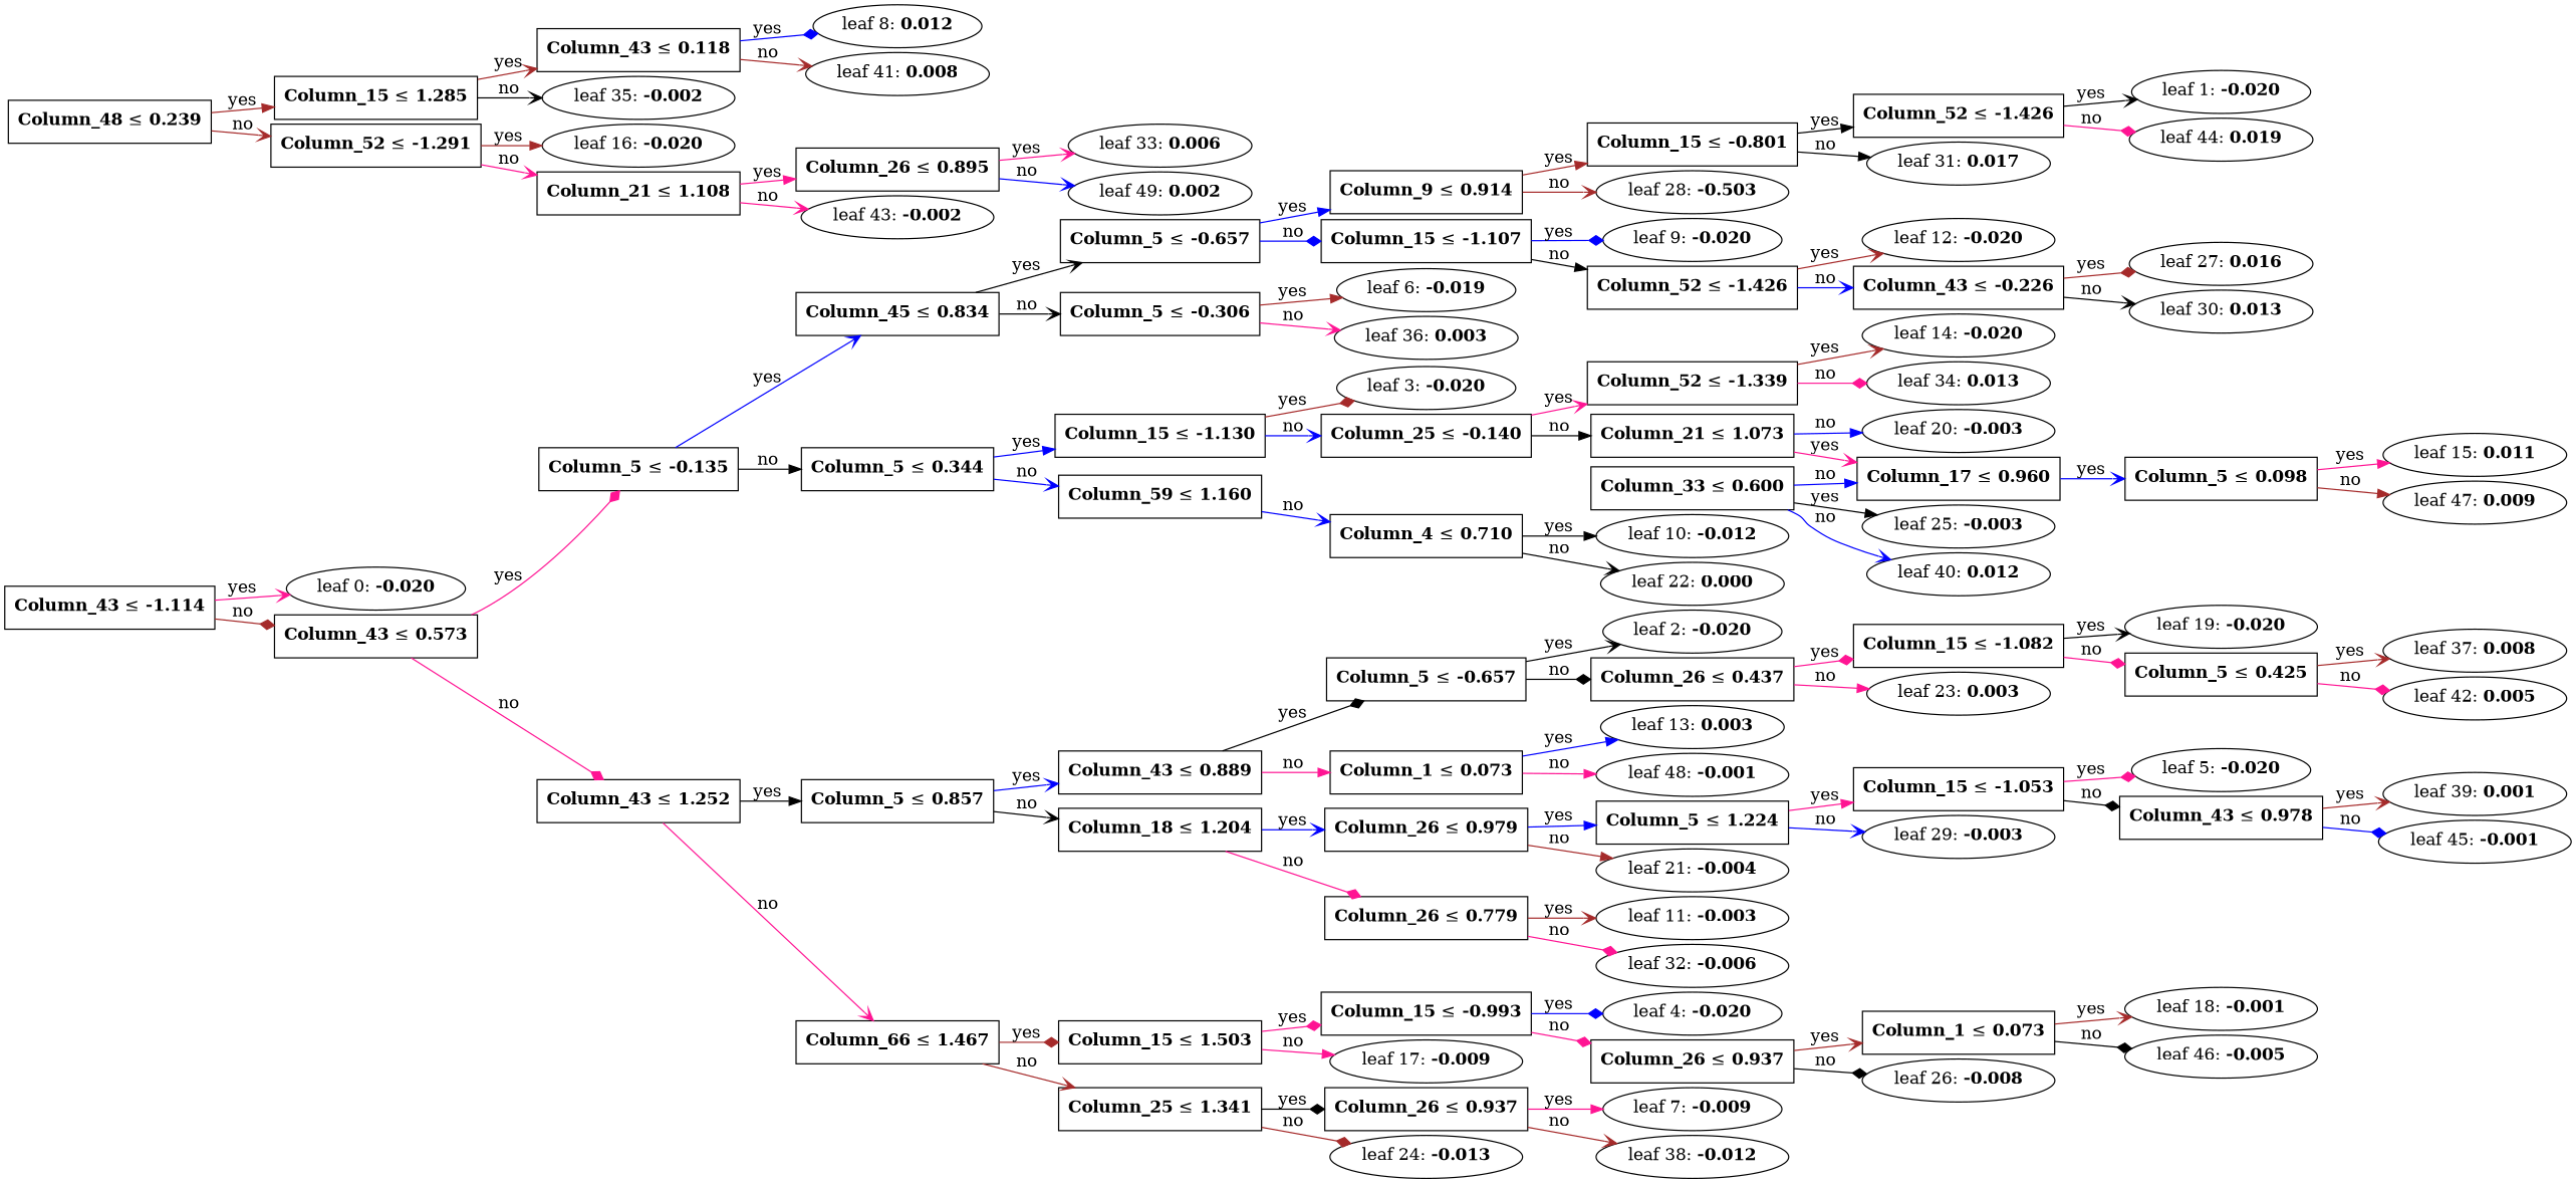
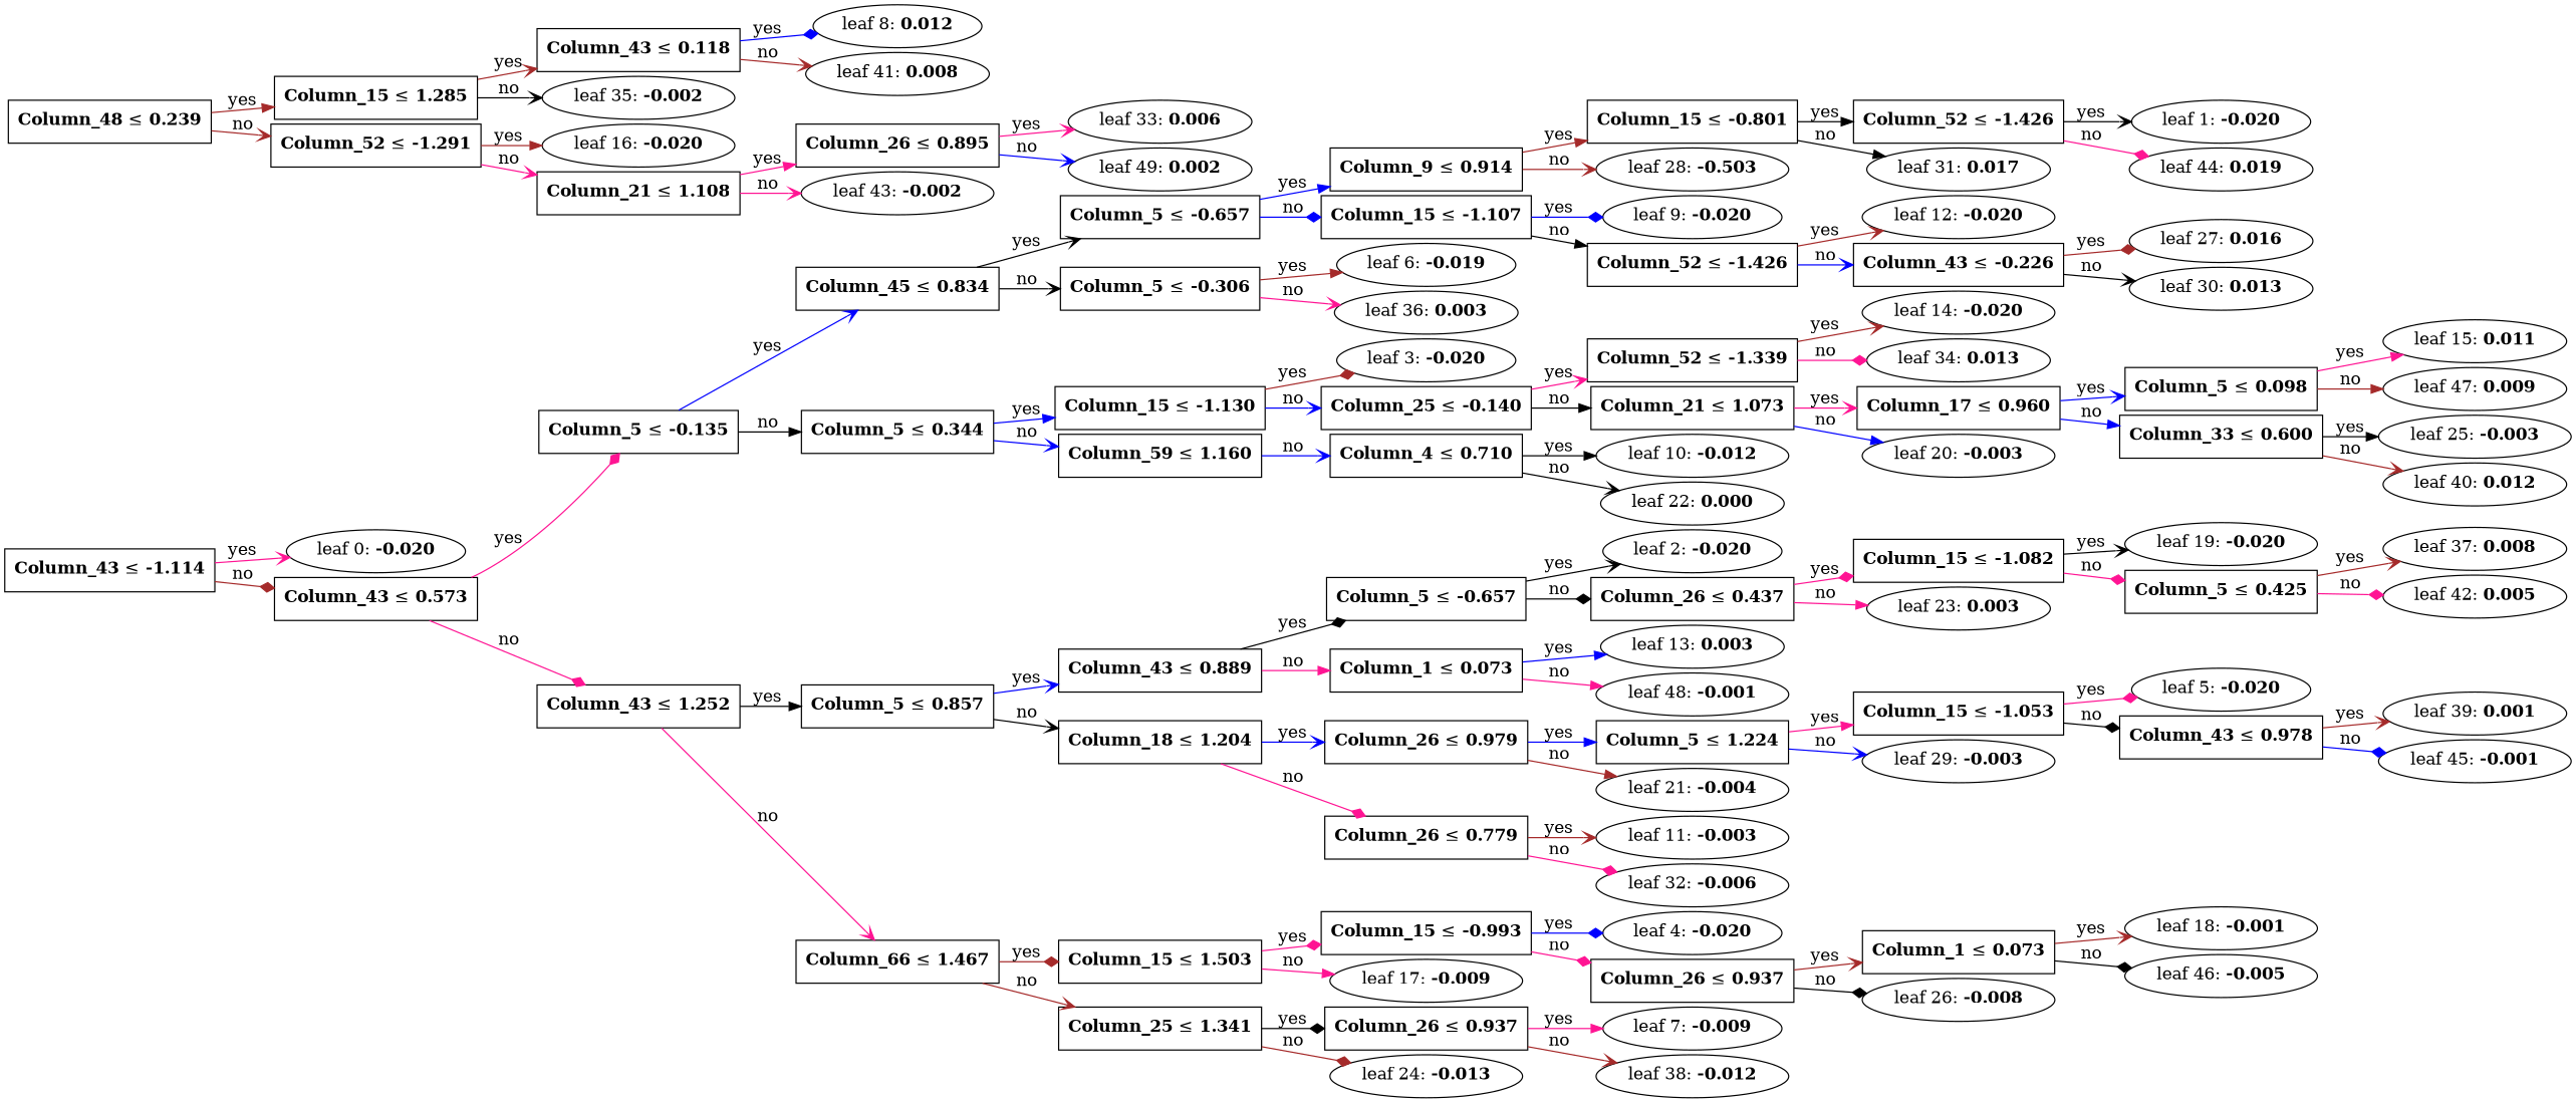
  digraph {
    nodesep=0.05
    rankdir=LR
    ranksep=0.3
    edge [arrowhead=vee color=deeppink]
    n1 [fillcolor=white label=<<B>Column_43</B> &#8804; <B>-1.114</B>> shape=rectangle]
    n2 [label=<leaf 0: <B>-0.020</B>>]
    n3 [fillcolor=white label=<<B>Column_43</B> &#8804; <B>0.573</B>> shape=rectangle]
    n4 [fillcolor=white label=<<B>Column_5</B> &#8804; <B>-0.135</B>> shape=rectangle]
    n5 [fillcolor=white label=<<B>Column_43</B> &#8804; <B>1.252</B>> shape=rectangle]
    n6 [fillcolor=white label=<<B>Column_45</B> &#8804; <B>0.834</B>> shape=rectangle]
    n7 [fillcolor=white label=<<B>Column_5</B> &#8804; <B>0.344</B>> shape=rectangle]
    n8 [fillcolor=white label=<<B>Column_5</B> &#8804; <B>0.857</B>> shape=rectangle]
    n9 [fillcolor=white label=<<B>Column_66</B> &#8804; <B>1.467</B>> shape=rectangle]
    n10 [fillcolor=white label=<<B>Column_5</B> &#8804; <B>-0.657</B>> shape=rectangle]
    n11 [fillcolor=white label=<<B>Column_5</B> &#8804; <B>-0.306</B>> shape=rectangle]
    n12 [fillcolor=white label=<<B>Column_15</B> &#8804; <B>-1.130</B>> shape=rectangle]
    n13 [fillcolor=white label=<<B>Column_59</B> &#8804; <B>1.160</B>> shape=rectangle]
    n14 [fillcolor=white label=<<B>Column_9</B> &#8804; <B>0.914</B>> shape=rectangle]
    n15 [fillcolor=white label=<<B>Column_15</B> &#8804; <B>-1.107</B>> shape=rectangle]
    n16 [label=<leaf 6: <B>-0.019</B>>]
    n17 [label=<leaf 36: <B>0.003</B>>]
    n18 [fillcolor=white label=<<B>Column_15</B> &#8804; <B>-0.801</B>> shape=rectangle]
    n19 [label=<leaf 28: <B>-0.503</B>>]
    n20 [label=<leaf 9: <B>-0.020</B>>]
    n21 [fillcolor=white label=<<B>Column_52</B> &#8804; <B>-1.426</B>> shape=rectangle]
    n22 [fillcolor=white label=<<B>Column_52</B> &#8804; <B>-1.426</B>> shape=rectangle]
    n23 [label=<leaf 31: <B>0.017</B>>]
    n24 [label=<leaf 1: <B>-0.020</B>>]
    n25 [label=<leaf 44: <B>0.019</B>>]
    n26 [label=<leaf 12: <B>-0.020</B>>]
    n27 [fillcolor=white label=<<B>Column_43</B> &#8804; <B>-0.226</B>> shape=rectangle]
    n28 [label=<leaf 27: <B>0.016</B>>]
    n29 [label=<leaf 30: <B>0.013</B>>]
    n30 [label=<leaf 3: <B>-0.020</B>>]
    n31 [fillcolor=white label=<<B>Column_25</B> &#8804; <B>-0.140</B>> shape=rectangle]
    n32 [fillcolor=white label=<<B>Column_4</B> &#8804; <B>0.710</B>> shape=rectangle]
    n33 [fillcolor=white label=<<B>Column_52</B> &#8804; <B>-1.339</B>> shape=rectangle]
    n34 [fillcolor=white label=<<B>Column_21</B> &#8804; <B>1.073</B>> shape=rectangle]
    n35 [label=<leaf 14: <B>-0.020</B>>]
    n36 [label=<leaf 34: <B>0.013</B>>]
    n37 [fillcolor=white label=<<B>Column_17</B> &#8804; <B>0.960</B>> shape=rectangle]
    n38 [label=<leaf 20: <B>-0.003</B>>]
    n39 [fillcolor=white label=<<B>Column_5</B> &#8804; <B>0.098</B>> shape=rectangle]
    n40 [fillcolor=white label=<<B>Column_33</B> &#8804; <B>0.600</B>> shape=rectangle]
    n41 [label=<leaf 15: <B>0.011</B>>]
    n42 [label=<leaf 47: <B>0.009</B>>]
    n43 [label=<leaf 25: <B>-0.003</B>>]
    n44 [label=<leaf 40: <B>0.012</B>>]
    n45 [fillcolor=white label=<<B>Column_48</B> &#8804; <B>0.239</B>> shape=rectangle]
    n46 [fillcolor=white label=<<B>Column_15</B> &#8804; <B>1.285</B>> shape=rectangle]
    n47 [fillcolor=white label=<<B>Column_52</B> &#8804; <B>-1.291</B>> shape=rectangle]
    n48 [label=<leaf 10: <B>-0.012</B>>]
    n49 [label=<leaf 22: <B>0.000</B>>]
    n50 [fillcolor=white label=<<B>Column_43</B> &#8804; <B>0.118</B>> shape=rectangle]
    n51 [label=<leaf 35: <B>-0.002</B>>]
    n52 [label=<leaf 16: <B>-0.020</B>>]
    n53 [fillcolor=white label=<<B>Column_21</B> &#8804; <B>1.108</B>> shape=rectangle]
    n54 [label=<leaf 8: <B>0.012</B>>]
    n55 [label=<leaf 41: <B>0.008</B>>]
    n56 [fillcolor=white label=<<B>Column_26</B> &#8804; <B>0.895</B>> shape=rectangle]
    n57 [label=<leaf 43: <B>-0.002</B>>]
    n58 [label=<leaf 33: <B>0.006</B>>]
    n59 [label=<leaf 49: <B>0.002</B>>]
    n60 [fillcolor=white label=<<B>Column_43</B> &#8804; <B>0.889</B>> shape=rectangle]
    n61 [fillcolor=white label=<<B>Column_18</B> &#8804; <B>1.204</B>> shape=rectangle]
    n62 [fillcolor=white label=<<B>Column_15</B> &#8804; <B>1.503</B>> shape=rectangle]
    n63 [fillcolor=white label=<<B>Column_25</B> &#8804; <B>1.341</B>> shape=rectangle]
    n64 [fillcolor=white label=<<B>Column_5</B> &#8804; <B>-0.657</B>> shape=rectangle]
    n65 [fillcolor=white label=<<B>Column_1</B> &#8804; <B>0.073</B>> shape=rectangle]
    n66 [fillcolor=white label=<<B>Column_26</B> &#8804; <B>0.979</B>> shape=rectangle]
    n67 [fillcolor=white label=<<B>Column_26</B> &#8804; <B>0.779</B>> shape=rectangle]
    n68 [label=<leaf 2: <B>-0.020</B>>]
    n69 [fillcolor=white label=<<B>Column_26</B> &#8804; <B>0.437</B>> shape=rectangle]
    n70 [label=<leaf 13: <B>0.003</B>>]
    n71 [label=<leaf 48: <B>-0.001</B>>]
    n72 [fillcolor=white label=<<B>Column_15</B> &#8804; <B>-1.082</B>> shape=rectangle]
    n73 [label=<leaf 23: <B>0.003</B>>]
    n74 [label=<leaf 19: <B>-0.020</B>>]
    n75 [fillcolor=white label=<<B>Column_5</B> &#8804; <B>0.425</B>> shape=rectangle]
    n76 [label=<leaf 37: <B>0.008</B>>]
    n77 [label=<leaf 42: <B>0.005</B>>]
    n78 [fillcolor=white label=<<B>Column_5</B> &#8804; <B>1.224</B>> shape=rectangle]
    n79 [label=<leaf 21: <B>-0.004</B>>]
    n80 [label=<leaf 11: <B>-0.003</B>>]
    n81 [label=<leaf 32: <B>-0.006</B>>]
    n82 [fillcolor=white label=<<B>Column_15</B> &#8804; <B>-1.053</B>> shape=rectangle]
    n83 [label=<leaf 29: <B>-0.003</B>>]
    n84 [label=<leaf 5: <B>-0.020</B>>]
    n85 [fillcolor=white label=<<B>Column_43</B> &#8804; <B>0.978</B>> shape=rectangle]
    n86 [label=<leaf 39: <B>0.001</B>>]
    n87 [label=<leaf 45: <B>-0.001</B>>]
    n88 [fillcolor=white label=<<B>Column_15</B> &#8804; <B>-0.993</B>> shape=rectangle]
    n89 [label=<leaf 17: <B>-0.009</B>>]
    n90 [fillcolor=white label=<<B>Column_26</B> &#8804; <B>0.937</B>> shape=rectangle]
    n91 [label=<leaf 24: <B>-0.013</B>>]
    n92 [label=<leaf 4: <B>-0.020</B>>]
    n93 [fillcolor=white label=<<B>Column_26</B> &#8804; <B>0.937</B>> shape=rectangle]
    n94 [fillcolor=white label=<<B>Column_1</B> &#8804; <B>0.073</B>> shape=rectangle]
    n95 [label=<leaf 26: <B>-0.008</B>>]
    n96 [label=<leaf 18: <B>-0.001</B>>]
    n97 [label=<leaf 46: <B>-0.005</B>>]
    n98 [label=<leaf 7: <B>-0.009</B>>]
    n99 [label=<leaf 38: <B>-0.012</B>>]
    n1 -> n2 [label=yes]
    n1 -> n3 [arrowhead=diamond color=brown label=no]
    n3 -> n4 [arrowhead=diamond label=yes]
    n3 -> n5 [arrowhead=diamond label=no]
    n4 -> n6 [color=blue label=yes]
    n4 -> n7 [arrowhead=normal color=black label=no]
    n5 -> n8 [arrowhead=normal color=black label=yes]
    n5 -> n9 [label=no]
    n6 -> n10 [color=black label=yes]
    n6 -> n11 [color=black label=no]
    n7 -> n12 [arrowhead=normal color=blue label=yes]
    n7 -> n13 [color=blue label=no]
    n8 -> n60 [color=blue label=yes]
    n8 -> n61 [color=black label=no]
    n9 -> n62 [arrowhead=diamond color=brown label=yes]
    n9 -> n63 [color=brown label=no]
    n10 -> n14 [arrowhead=normal color=blue label=yes]
    n10 -> n15 [arrowhead=diamond color=blue label=no]
    n11 -> n16 [arrowhead=normal color=brown label=yes]
    n11 -> n17 [label=no]
    n12 -> n30 [arrowhead=diamond color=brown label=yes]
    n12 -> n31 [color=blue label=no]
    n13 -> n32 [color=blue label=no]
    n14 -> n18 [arrowhead=normal color=brown label=yes]
    n14 -> n19 [color=brown label=no]
    n15 -> n20 [arrowhead=diamond color=blue label=yes]
    n15 -> n21 [arrowhead=normal color=black label=no]
    n18 -> n22 [arrowhead=normal color=black label=yes]
    n18 -> n23 [arrowhead=normal color=black label=no]
    n21 -> n26 [color=brown label=yes]
    n21 -> n27 [color=blue label=no]
    n22 -> n24 [color=black label=yes]
    n22 -> n25 [arrowhead=diamond label=no]
    n27 -> n28 [arrowhead=diamond color=brown label=yes]
    n27 -> n29 [color=black label=no]
    n31 -> n33 [label=yes]
    n31 -> n34 [arrowhead=normal color=black label=no]
    n32 -> n48 [arrowhead=normal color=black label=yes]
    n32 -> n49 [color=black label=no]
    n33 -> n35 [color=brown label=yes]
    n33 -> n36 [arrowhead=diamond label=no]
    n34 -> n37 [label=yes]
    n34 -> n38 [arrowhead=normal color=blue label=no]
    n37 -> n39 [color=blue label=yes]
-   n40 -> n37 [arrowhead=normal color=blue label=no]
+   n37 -> n40 [arrowhead=normal color=blue label=no]
    n39 -> n41 [arrowhead=normal label=yes]
    n39 -> n42 [arrowhead=normal color=brown label=no]
    n40 -> n43 [arrowhead=normal color=black label=yes]
-   n40 -> n44 [color=blue label=no]
+   n40 -> n44 [color=brown label=no]
    n45 -> n46 [arrowhead=normal color=brown label=yes]
    n45 -> n47 [color=brown label=no]
    n46 -> n50 [color=brown label=yes]
    n46 -> n51 [color=black label=no]
    n47 -> n52 [arrowhead=normal color=brown label=yes]
    n47 -> n53 [label=no]
    n50 -> n54 [arrowhead=diamond color=blue label=yes]
    n50 -> n55 [color=brown label=no]
    n53 -> n56 [arrowhead=normal label=yes]
    n53 -> n57 [label=no]
    n56 -> n58 [label=yes]
    n56 -> n59 [color=blue label=no]
    n60 -> n64 [arrowhead=diamond color=black label=yes]
    n60 -> n65 [arrowhead=normal label=no]
    n61 -> n66 [color=blue label=yes]
    n61 -> n67 [arrowhead=diamond label=no]
    n62 -> n88 [arrowhead=diamond label=yes]
    n62 -> n89 [arrowhead=normal label=no]
    n63 -> n90 [arrowhead=diamond color=black label=yes]
    n63 -> n91 [arrowhead=diamond color=brown label=no]
    n64 -> n68 [color=black label=yes]
    n64 -> n69 [arrowhead=diamond color=black label=no]
    n65 -> n70 [arrowhead=normal color=blue label=yes]
    n65 -> n71 [arrowhead=normal label=no]
    n66 -> n78 [arrowhead=normal color=blue label=yes]
    n66 -> n79 [arrowhead=normal color=brown label=no]
    n67 -> n80 [color=brown label=yes]
    n67 -> n81 [arrowhead=diamond label=no]
    n69 -> n72 [arrowhead=diamond label=yes]
    n69 -> n73 [arrowhead=normal label=no]
    n72 -> n74 [color=black label=yes]
    n72 -> n75 [arrowhead=diamond label=no]
    n75 -> n76 [color=brown label=yes]
    n75 -> n77 [arrowhead=diamond label=no]
    n78 -> n82 [arrowhead=normal label=yes]
    n78 -> n83 [color=blue label=no]
    n82 -> n84 [arrowhead=diamond label=yes]
    n82 -> n85 [arrowhead=diamond color=black label=no]
    n85 -> n86 [color=brown label=yes]
    n85 -> n87 [arrowhead=diamond color=blue label=no]
    n88 -> n92 [arrowhead=diamond color=blue label=yes]
    n88 -> n93 [arrowhead=diamond label=no]
    n90 -> n98 [arrowhead=normal label=yes]
    n90 -> n99 [color=brown label=no]
    n93 -> n94 [color=brown label=yes]
    n93 -> n95 [arrowhead=diamond color=black label=no]
    n94 -> n96 [color=brown label=yes]
    n94 -> n97 [arrowhead=diamond color=black label=no]
  }
